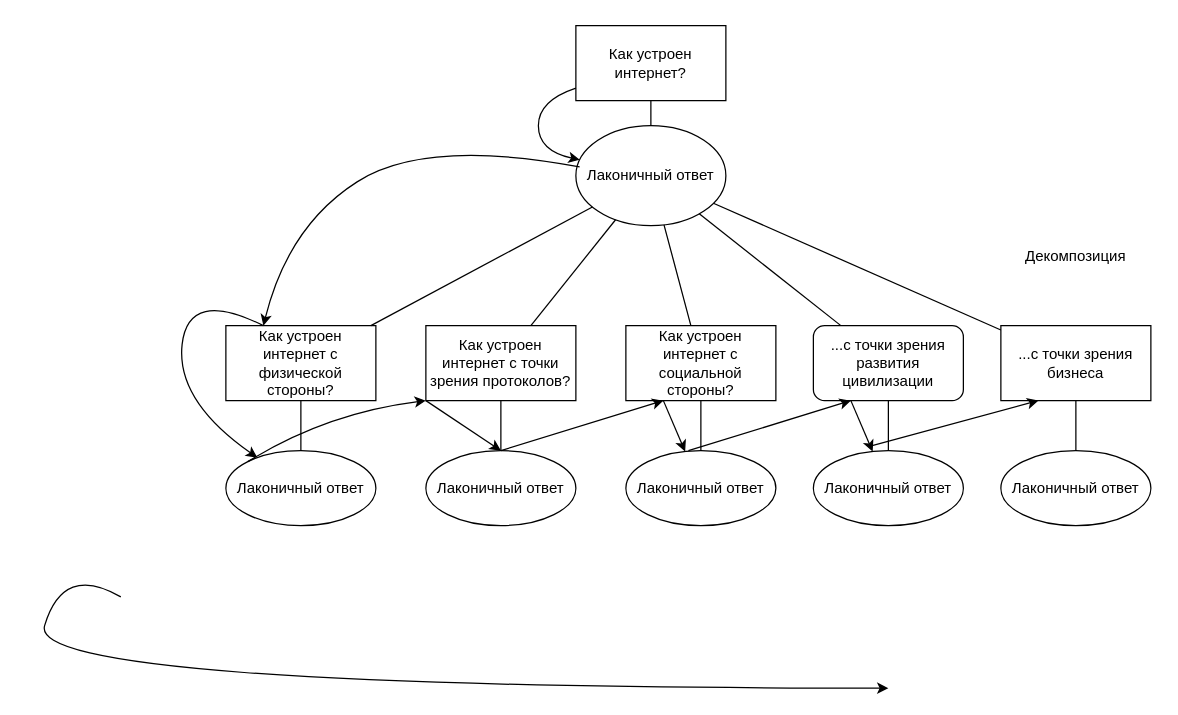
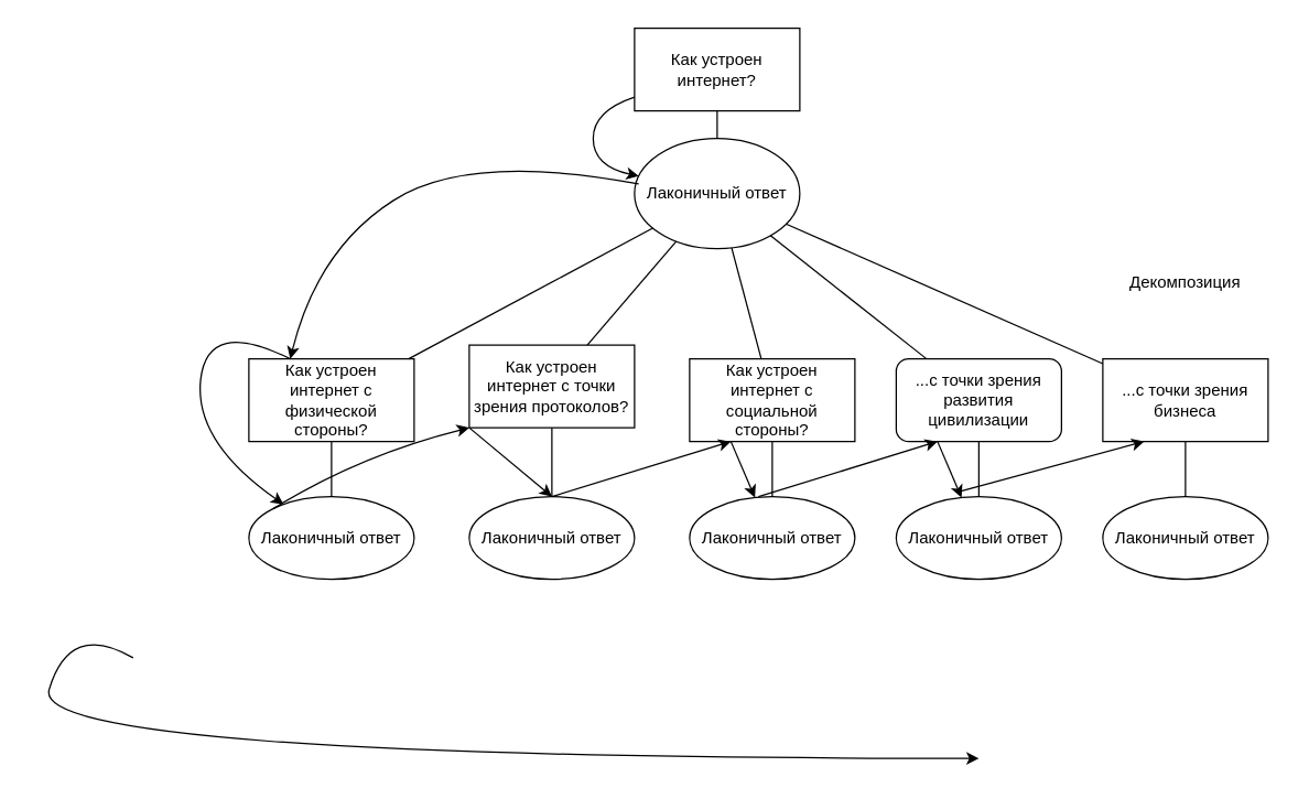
  <mxCell id="0" />
  <mxCell id="1" parent="0" />
  <mxCell id="2" value="Как устроен интернет?" style="rounded=0;whiteSpace=wrap;html=1;" vertex="1" parent="1"><mxGeometry x="460" y="20" width="120" height="60" as="geometry" /></mxCell>
  <mxCell id="3" value="Лаконичный ответ" style="ellipse;whiteSpace=wrap;html=1;" vertex="1" parent="1"><mxGeometry x="460" y="100" width="120" height="80" as="geometry" /></mxCell>
  <mxCell id="4" value="Декомпозиция" style="text;html=1;strokeColor=none;fillColor=none;align=center;verticalAlign=middle;whiteSpace=wrap;rounded=0;" vertex="1" parent="1"><mxGeometry x="820" y="190" width="80" height="30" as="geometry" /></mxCell>
  <mxCell id="5" value="Как устроен интернет с физической стороны?" style="rounded=0;whiteSpace=wrap;html=1;" vertex="1" parent="1"><mxGeometry x="180" y="260" width="120" height="60" as="geometry" /></mxCell>
- <mxCell id="6" value="Как устроен интернет с точки зрения протоколов?" style="rounded=0;whiteSpace=wrap;html=1;" vertex="1" parent="1"><mxGeometry x="340" y="260" width="120" height="60" as="geometry" /></mxCell>
+ <mxCell id="6" value="Как устроен интернет с точки зрения протоколов?" style="rounded=0;whiteSpace=wrap;html=1;" vertex="1" parent="1"><mxGeometry x="340" y="250" width="120" height="60" as="geometry" /></mxCell>
  <mxCell id="7" value="Как устроен интернет с социальной стороны?" style="rounded=0;whiteSpace=wrap;html=1;" vertex="1" parent="1"><mxGeometry x="500" y="260" width="120" height="60" as="geometry" /></mxCell>
  <mxCell id="8" value="...с точки зрения развития цивилизации" style="whiteSpace=wrap;html=1;rounded=1;" vertex="1" parent="1"><mxGeometry x="650" y="260" width="120" height="60" as="geometry" /></mxCell>
  <mxCell id="9" value="...с точки зрения бизнеса" style="rounded=0;whiteSpace=wrap;html=1;" vertex="1" parent="1"><mxGeometry x="800" y="260" width="120" height="60" as="geometry" /></mxCell>
  <mxCell id="10" value="" style="endArrow=none;html=1;rounded=0;" edge="1" parent="1" source="3" target="2"><mxGeometry width="50" height="50" relative="1" as="geometry"><mxPoint x="680" y="60" as="sourcePoint" /><mxPoint x="730" y="10" as="targetPoint" /></mxGeometry></mxCell>
  <mxCell id="11" value="" style="endArrow=none;html=1;rounded=0;" edge="1" parent="1" source="5" target="3"><mxGeometry width="50" height="50" relative="1" as="geometry"><mxPoint x="680" y="60" as="sourcePoint" /><mxPoint x="730" y="10" as="targetPoint" /></mxGeometry></mxCell>
  <mxCell id="12" value="" style="endArrow=none;html=1;rounded=0;" edge="1" parent="1" source="6" target="3"><mxGeometry width="50" height="50" relative="1" as="geometry"><mxPoint x="680" y="60" as="sourcePoint" /><mxPoint x="730" y="10" as="targetPoint" /></mxGeometry></mxCell>
  <mxCell id="13" value="" style="endArrow=none;html=1;rounded=0;" edge="1" parent="1" source="7" target="3"><mxGeometry width="50" height="50" relative="1" as="geometry"><mxPoint x="680" y="60" as="sourcePoint" /><mxPoint x="730" y="10" as="targetPoint" /></mxGeometry></mxCell>
  <mxCell id="14" value="" style="endArrow=none;html=1;rounded=0;" edge="1" parent="1" source="8" target="3"><mxGeometry width="50" height="50" relative="1" as="geometry"><mxPoint x="680" y="60" as="sourcePoint" /><mxPoint x="730" y="10" as="targetPoint" /></mxGeometry></mxCell>
  <mxCell id="15" value="" style="endArrow=none;html=1;rounded=0;" edge="1" parent="1" source="9" target="3"><mxGeometry width="50" height="50" relative="1" as="geometry"><mxPoint x="680" y="60" as="sourcePoint" /><mxPoint x="730" y="10" as="targetPoint" /></mxGeometry></mxCell>
  <mxCell id="16" value="Лаконичный ответ" style="ellipse;whiteSpace=wrap;html=1;" vertex="1" parent="1"><mxGeometry x="800" y="360" width="120" height="60" as="geometry" /></mxCell>
  <mxCell id="17" value="Лаконичный ответ" style="ellipse;whiteSpace=wrap;html=1;" vertex="1" parent="1"><mxGeometry x="650" y="360" width="120" height="60" as="geometry" /></mxCell>
  <mxCell id="18" value="Лаконичный ответ" style="ellipse;whiteSpace=wrap;html=1;" vertex="1" parent="1"><mxGeometry x="500" y="360" width="120" height="60" as="geometry" /></mxCell>
  <mxCell id="19" value="Лаконичный ответ" style="ellipse;whiteSpace=wrap;html=1;" vertex="1" parent="1"><mxGeometry x="340" y="360" width="120" height="60" as="geometry" /></mxCell>
  <mxCell id="20" value="Лаконичный ответ" style="ellipse;whiteSpace=wrap;html=1;" vertex="1" parent="1"><mxGeometry x="180" y="360" width="120" height="60" as="geometry" /></mxCell>
  <mxCell id="21" value="" style="endArrow=none;html=1;rounded=0;" edge="1" parent="1" source="20" target="5"><mxGeometry width="50" height="50" relative="1" as="geometry"><mxPoint x="680" y="320" as="sourcePoint" /><mxPoint x="730" y="270" as="targetPoint" /></mxGeometry></mxCell>
  <mxCell id="22" value="" style="endArrow=none;html=1;rounded=0;" edge="1" parent="1" source="18" target="7"><mxGeometry width="50" height="50" relative="1" as="geometry"><mxPoint x="680" y="320" as="sourcePoint" /><mxPoint x="730" y="270" as="targetPoint" /></mxGeometry></mxCell>
  <mxCell id="23" value="" style="endArrow=none;html=1;rounded=0;" edge="1" parent="1" source="19" target="6"><mxGeometry width="50" height="50" relative="1" as="geometry"><mxPoint x="680" y="320" as="sourcePoint" /><mxPoint x="730" y="270" as="targetPoint" /></mxGeometry></mxCell>
  <mxCell id="24" value="" style="endArrow=none;html=1;rounded=0;" edge="1" parent="1" source="17" target="8"><mxGeometry width="50" height="50" relative="1" as="geometry"><mxPoint x="680" y="320" as="sourcePoint" /><mxPoint x="730" y="270" as="targetPoint" /></mxGeometry></mxCell>
  <mxCell id="25" value="" style="endArrow=none;html=1;rounded=0;" edge="1" parent="1" source="16" target="9"><mxGeometry width="50" height="50" relative="1" as="geometry"><mxPoint x="680" y="320" as="sourcePoint" /><mxPoint x="730" y="270" as="targetPoint" /></mxGeometry></mxCell>
  <mxCell id="26" value="" style="curved=1;endArrow=classic;html=1;rounded=0;" edge="1" parent="1" source="2" target="3"><mxGeometry width="50" height="50" relative="1" as="geometry"><mxPoint x="220" y="-50" as="sourcePoint" /><mxPoint x="270" y="-100" as="targetPoint" /><Array as="points"><mxPoint x="430" y="80" /><mxPoint x="430" y="120" /></Array></mxGeometry></mxCell>
  <mxCell id="27" value="" style="curved=1;endArrow=classic;html=1;rounded=0;exitX=0.025;exitY=0.413;exitDx=0;exitDy=0;exitPerimeter=0;entryX=0.25;entryY=0;entryDx=0;entryDy=0;" edge="1" parent="1" source="3" target="5"><mxGeometry width="50" height="50" relative="1" as="geometry"><mxPoint x="220" y="-50" as="sourcePoint" /><mxPoint x="230" y="240" as="targetPoint" /><Array as="points"><mxPoint x="340" y="110" /><mxPoint x="230" y="180" /></Array></mxGeometry></mxCell>
  <mxCell id="28" value="" style="curved=1;endArrow=classic;html=1;rounded=0;exitX=0.25;exitY=0;exitDx=0;exitDy=0;" edge="1" parent="1" source="5" target="20"><mxGeometry width="50" height="50" relative="1" as="geometry"><mxPoint x="230" y="-40" as="sourcePoint" /><mxPoint x="280" y="-90" as="targetPoint" /><Array as="points"><mxPoint x="150" y="230" /><mxPoint x="140" y="320" /></Array></mxGeometry></mxCell>
  <mxCell id="29" value="" style="curved=1;endArrow=classic;html=1;rounded=0;exitX=0;exitY=0;exitDx=0;exitDy=0;entryX=0;entryY=1;entryDx=0;entryDy=0;" edge="1" parent="1" source="20" target="6"><mxGeometry width="50" height="50" relative="1" as="geometry"><mxPoint x="150" y="-70" as="sourcePoint" /><mxPoint x="95" y="478.02" as="targetPoint" /><Array as="points"><mxPoint x="260" y="330" /></Array></mxGeometry></mxCell>
  <mxCell id="30" value="" style="curved=1;endArrow=classic;html=1;rounded=0;exitX=0.133;exitY=-0.033;exitDx=0;exitDy=0;exitPerimeter=0;" edge="1" parent="1"><mxGeometry width="50" height="50" relative="1" as="geometry"><mxPoint x="95.96" y="477.03" as="sourcePoint" /><mxPoint x="710" y="550" as="targetPoint" /><Array as="points"><mxPoint x="50" y="450" /><mxPoint x="20" y="550" /></Array></mxGeometry></mxCell>
  <mxCell id="31" value="" style="endArrow=classic;html=1;rounded=0;exitX=0;exitY=1;exitDx=0;exitDy=0;entryX=0.5;entryY=0;entryDx=0;entryDy=0;" edge="1" parent="1" source="6" target="19"><mxGeometry width="50" height="50" relative="1" as="geometry"><mxPoint x="660" y="260" as="sourcePoint" /><mxPoint x="710" y="210" as="targetPoint" /></mxGeometry></mxCell>
  <mxCell id="32" value="" style="endArrow=classic;html=1;rounded=0;exitX=0.5;exitY=0;exitDx=0;exitDy=0;entryX=0.25;entryY=1;entryDx=0;entryDy=0;" edge="1" parent="1" source="19" target="7"><mxGeometry width="50" height="50" relative="1" as="geometry"><mxPoint x="660" y="260" as="sourcePoint" /><mxPoint x="710" y="210" as="targetPoint" /></mxGeometry></mxCell>
  <mxCell id="33" value="" style="endArrow=classic;html=1;rounded=0;exitX=0.25;exitY=1;exitDx=0;exitDy=0;" edge="1" parent="1" source="7" target="18"><mxGeometry width="50" height="50" relative="1" as="geometry"><mxPoint x="660" y="260" as="sourcePoint" /><mxPoint x="710" y="210" as="targetPoint" /></mxGeometry></mxCell>
  <mxCell id="34" value="" style="endArrow=classic;html=1;rounded=0;exitX=0.417;exitY=0;exitDx=0;exitDy=0;exitPerimeter=0;entryX=0.25;entryY=1;entryDx=0;entryDy=0;" edge="1" parent="1" source="18" target="8"><mxGeometry width="50" height="50" relative="1" as="geometry"><mxPoint x="660" y="260" as="sourcePoint" /><mxPoint x="710" y="210" as="targetPoint" /></mxGeometry></mxCell>
  <mxCell id="35" value="" style="endArrow=classic;html=1;rounded=0;exitX=0.25;exitY=1;exitDx=0;exitDy=0;" edge="1" parent="1" source="8" target="17"><mxGeometry width="50" height="50" relative="1" as="geometry"><mxPoint x="660" y="260" as="sourcePoint" /><mxPoint x="710" y="210" as="targetPoint" /></mxGeometry></mxCell>
  <mxCell id="36" value="" style="endArrow=classic;html=1;rounded=0;exitX=0.392;exitY=-0.067;exitDx=0;exitDy=0;exitPerimeter=0;entryX=0.25;entryY=1;entryDx=0;entryDy=0;" edge="1" parent="1" source="17" target="9"><mxGeometry width="50" height="50" relative="1" as="geometry"><mxPoint x="660" y="260" as="sourcePoint" /><mxPoint x="710" y="210" as="targetPoint" /></mxGeometry></mxCell>
